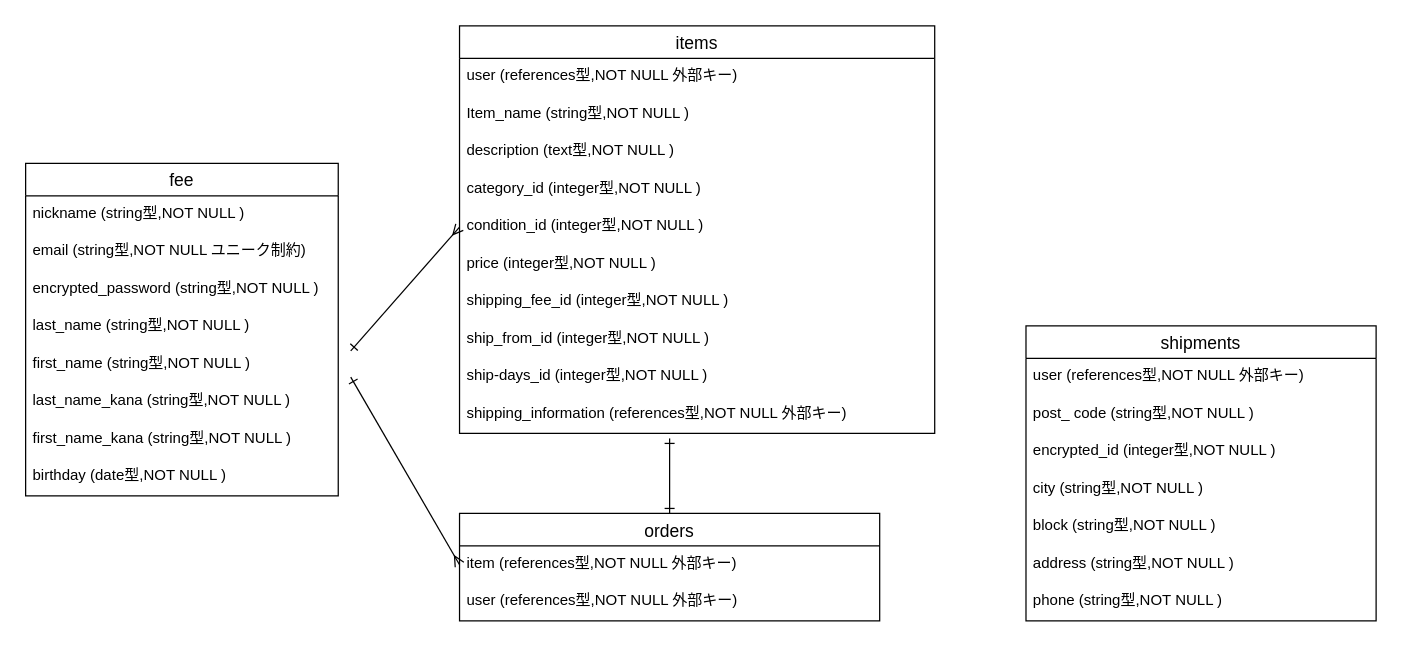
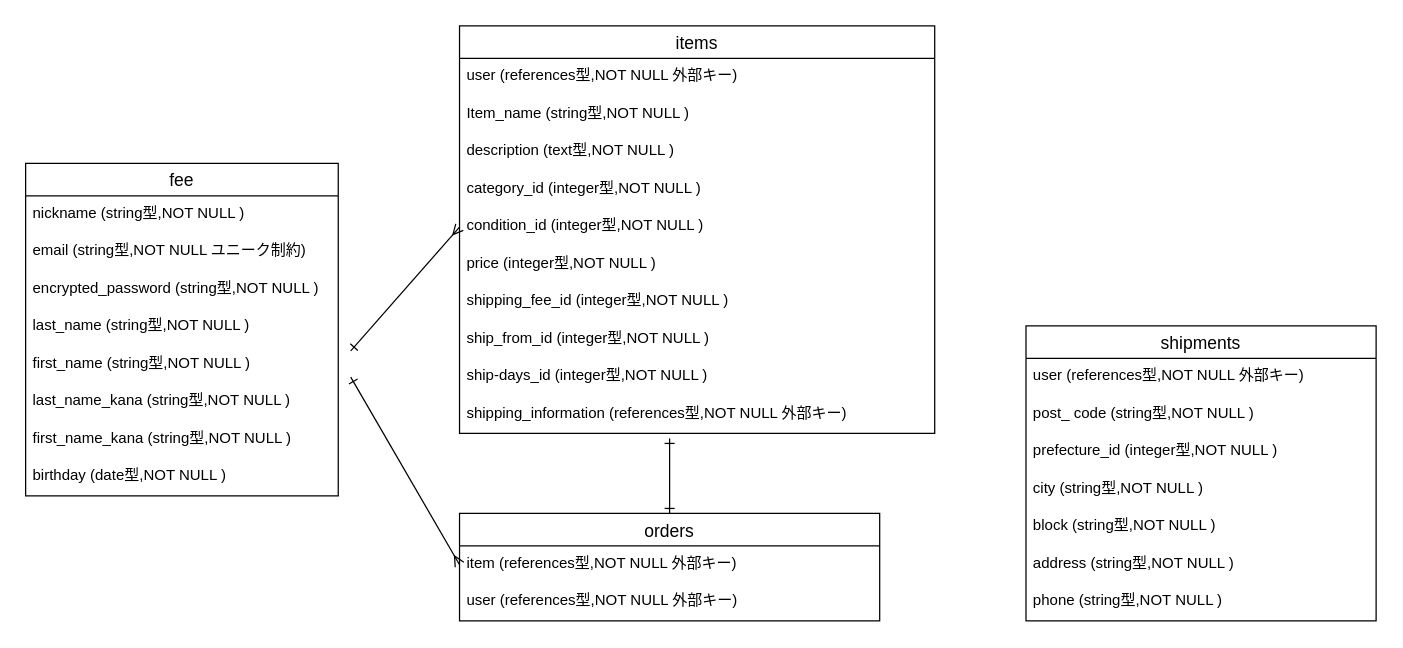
  <mxCell id="0" />
  <mxCell id="1" parent="0" />
  <mxCell id="2" value="fee" style="swimlane;fontStyle=0;childLayout=stackLayout;horizontal=1;startSize=26;horizontalStack=0;resizeParent=1;resizeParentMax=0;resizeLast=0;collapsible=1;marginBottom=0;align=center;fontSize=14;" parent="1" vertex="1"><mxGeometry x="20" y="130" width="250" height="266" as="geometry" /></mxCell>
  <mxCell id="3" value="nickname (string型,NOT NULL )" style="text;strokeColor=none;fillColor=none;spacingLeft=4;spacingRight=4;overflow=hidden;rotatable=0;points=[[0,0.5],[1,0.5]];portConstraint=eastwest;fontSize=12;" parent="2" vertex="1"><mxGeometry y="26" width="250" height="30" as="geometry" /></mxCell>
  <mxCell id="4" value="email (string型,NOT NULL ユニーク制約)" style="text;strokeColor=none;fillColor=none;spacingLeft=4;spacingRight=4;overflow=hidden;rotatable=0;points=[[0,0.5],[1,0.5]];portConstraint=eastwest;fontSize=12;" parent="2" vertex="1"><mxGeometry y="56" width="250" height="30" as="geometry" /></mxCell>
  <mxCell id="5" value="encrypted_password (string型,NOT NULL )" style="text;strokeColor=none;fillColor=none;spacingLeft=4;spacingRight=4;overflow=hidden;rotatable=0;points=[[0,0.5],[1,0.5]];portConstraint=eastwest;fontSize=12;" parent="2" vertex="1"><mxGeometry y="86" width="250" height="30" as="geometry" /></mxCell>
  <mxCell id="6" value="last_name (string型,NOT NULL )" style="text;strokeColor=none;fillColor=none;spacingLeft=4;spacingRight=4;overflow=hidden;rotatable=0;points=[[0,0.5],[1,0.5]];portConstraint=eastwest;fontSize=12;" parent="2" vertex="1"><mxGeometry y="116" width="250" height="30" as="geometry" /></mxCell>
  <mxCell id="7" value="first_name (string型,NOT NULL )" style="text;strokeColor=none;fillColor=none;spacingLeft=4;spacingRight=4;overflow=hidden;rotatable=0;points=[[0,0.5],[1,0.5]];portConstraint=eastwest;fontSize=12;" parent="2" vertex="1"><mxGeometry y="146" width="250" height="30" as="geometry" /></mxCell>
  <mxCell id="8" value="last_name_kana (string型,NOT NULL )" style="text;strokeColor=none;fillColor=none;spacingLeft=4;spacingRight=4;overflow=hidden;rotatable=0;points=[[0,0.5],[1,0.5]];portConstraint=eastwest;fontSize=12;" parent="2" vertex="1"><mxGeometry y="176" width="250" height="30" as="geometry" /></mxCell>
  <mxCell id="9" value="first_name_kana (string型,NOT NULL )" style="text;strokeColor=none;fillColor=none;spacingLeft=4;spacingRight=4;overflow=hidden;rotatable=0;points=[[0,0.5],[1,0.5]];portConstraint=eastwest;fontSize=12;" parent="2" vertex="1"><mxGeometry y="206" width="250" height="30" as="geometry" /></mxCell>
  <mxCell id="10" value="birthday (date型,NOT NULL )" style="text;strokeColor=none;fillColor=none;spacingLeft=4;spacingRight=4;overflow=hidden;rotatable=0;points=[[0,0.5],[1,0.5]];portConstraint=eastwest;fontSize=12;" parent="2" vertex="1"><mxGeometry y="236" width="250" height="30" as="geometry" /></mxCell>
  <mxCell id="11" value="items" style="swimlane;fontStyle=0;childLayout=stackLayout;horizontal=1;startSize=26;horizontalStack=0;resizeParent=1;resizeParentMax=0;resizeLast=0;collapsible=1;marginBottom=0;align=center;fontSize=14;" parent="1" vertex="1"><mxGeometry x="367" y="20" width="380" height="326" as="geometry" /></mxCell>
  <mxCell id="12" value="user (references型,NOT NULL 外部キー)" style="text;strokeColor=none;fillColor=none;spacingLeft=4;spacingRight=4;overflow=hidden;rotatable=0;points=[[0,0.5],[1,0.5]];portConstraint=eastwest;fontSize=12;" parent="11" vertex="1"><mxGeometry y="26" width="380" height="30" as="geometry" /></mxCell>
  <mxCell id="13" value="Item_name (string型,NOT NULL )" style="text;strokeColor=none;fillColor=none;spacingLeft=4;spacingRight=4;overflow=hidden;rotatable=0;points=[[0,0.5],[1,0.5]];portConstraint=eastwest;fontSize=12;" parent="11" vertex="1"><mxGeometry y="56" width="380" height="30" as="geometry" /></mxCell>
  <mxCell id="14" value="description (text型,NOT NULL )" style="text;strokeColor=none;fillColor=none;spacingLeft=4;spacingRight=4;overflow=hidden;rotatable=0;points=[[0,0.5],[1,0.5]];portConstraint=eastwest;fontSize=12;" parent="11" vertex="1"><mxGeometry y="86" width="380" height="30" as="geometry" /></mxCell>
  <mxCell id="15" value="category_id (integer型,NOT NULL )" style="text;strokeColor=none;fillColor=none;spacingLeft=4;spacingRight=4;overflow=hidden;rotatable=0;points=[[0,0.5],[1,0.5]];portConstraint=eastwest;fontSize=12;" parent="11" vertex="1"><mxGeometry y="116" width="380" height="30" as="geometry" /></mxCell>
  <mxCell id="16" value="condition_id (integer型,NOT NULL )" style="text;strokeColor=none;fillColor=none;spacingLeft=4;spacingRight=4;overflow=hidden;rotatable=0;points=[[0,0.5],[1,0.5]];portConstraint=eastwest;fontSize=12;" parent="11" vertex="1"><mxGeometry y="146" width="380" height="30" as="geometry" /></mxCell>
  <mxCell id="17" value="price (integer型,NOT NULL )&#10;" style="text;strokeColor=none;fillColor=none;spacingLeft=4;spacingRight=4;overflow=hidden;rotatable=0;points=[[0,0.5],[1,0.5]];portConstraint=eastwest;fontSize=12;" parent="11" vertex="1"><mxGeometry y="176" width="380" height="30" as="geometry" /></mxCell>
  <mxCell id="18" value="shipping_fee_id (integer型,NOT NULL )" style="text;strokeColor=none;fillColor=none;spacingLeft=4;spacingRight=4;overflow=hidden;rotatable=0;points=[[0,0.5],[1,0.5]];portConstraint=eastwest;fontSize=12;" parent="11" vertex="1"><mxGeometry y="206" width="380" height="30" as="geometry" /></mxCell>
  <mxCell id="19" value="ship_from_id (integer型,NOT NULL )" style="text;strokeColor=none;fillColor=none;spacingLeft=4;spacingRight=4;overflow=hidden;rotatable=0;points=[[0,0.5],[1,0.5]];portConstraint=eastwest;fontSize=12;" parent="11" vertex="1"><mxGeometry y="236" width="380" height="30" as="geometry" /></mxCell>
  <mxCell id="20" value="ship-days_id (integer型,NOT NULL )" style="text;strokeColor=none;fillColor=none;spacingLeft=4;spacingRight=4;overflow=hidden;rotatable=0;points=[[0,0.5],[1,0.5]];portConstraint=eastwest;fontSize=12;" parent="11" vertex="1"><mxGeometry y="266" width="380" height="30" as="geometry" /></mxCell>
  <mxCell id="21" value="shipping_information (references型,NOT NULL 外部キー)" style="text;strokeColor=none;fillColor=none;spacingLeft=4;spacingRight=4;overflow=hidden;rotatable=0;points=[[0,0.5],[1,0.5]];portConstraint=eastwest;fontSize=12;" parent="11" vertex="1"><mxGeometry y="296" width="380" height="30" as="geometry" /></mxCell>
  <mxCell id="22" style="edgeStyle=none;html=1;startArrow=ERone;startFill=0;endArrow=ERone;endFill=0;" parent="1" source="23" edge="1"><mxGeometry relative="1" as="geometry"><mxPoint x="535" y="350" as="targetPoint" /></mxGeometry></mxCell>
  <mxCell id="23" value="orders" style="swimlane;fontStyle=0;childLayout=stackLayout;horizontal=1;startSize=26;horizontalStack=0;resizeParent=1;resizeParentMax=0;resizeLast=0;collapsible=1;marginBottom=0;align=center;fontSize=14;" parent="1" vertex="1"><mxGeometry x="367" y="410" width="336" height="86" as="geometry" /></mxCell>
  <mxCell id="24" value="item (references型,NOT NULL 外部キー)" style="text;strokeColor=none;fillColor=none;spacingLeft=4;spacingRight=4;overflow=hidden;rotatable=0;points=[[0,0.5],[1,0.5]];portConstraint=eastwest;fontSize=12;" parent="23" vertex="1"><mxGeometry y="26" width="336" height="30" as="geometry" /></mxCell>
  <mxCell id="25" value="user (references型,NOT NULL 外部キー)" style="text;strokeColor=none;fillColor=none;spacingLeft=4;spacingRight=4;overflow=hidden;rotatable=0;points=[[0,0.5],[1,0.5]];portConstraint=eastwest;fontSize=12;" parent="23" vertex="1"><mxGeometry y="56" width="336" height="30" as="geometry" /></mxCell>
  <mxCell id="26" value="shipments" style="swimlane;fontStyle=0;childLayout=stackLayout;horizontal=1;startSize=26;horizontalStack=0;resizeParent=1;resizeParentMax=0;resizeLast=0;collapsible=1;marginBottom=0;align=center;fontSize=14;" parent="1" vertex="1"><mxGeometry x="820" y="260" width="280" height="236" as="geometry" /></mxCell>
  <mxCell id="27" value="user (references型,NOT NULL 外部キー)" style="text;strokeColor=none;fillColor=none;spacingLeft=4;spacingRight=4;overflow=hidden;rotatable=0;points=[[0,0.5],[1,0.5]];portConstraint=eastwest;fontSize=12;" parent="26" vertex="1"><mxGeometry y="26" width="280" height="30" as="geometry" /></mxCell>
  <mxCell id="28" value="post_ code (string型,NOT NULL )&#10;" style="text;strokeColor=none;fillColor=none;spacingLeft=4;spacingRight=4;overflow=hidden;rotatable=0;points=[[0,0.5],[1,0.5]];portConstraint=eastwest;fontSize=12;" parent="26" vertex="1"><mxGeometry y="56" width="280" height="30" as="geometry" /></mxCell>
- <mxCell id="29" value="encrypted_id (integer型,NOT NULL )" style="text;strokeColor=none;fillColor=none;spacingLeft=4;spacingRight=4;overflow=hidden;rotatable=0;points=[[0,0.5],[1,0.5]];portConstraint=eastwest;fontSize=12;" parent="26" vertex="1"><mxGeometry y="86" width="280" height="30" as="geometry" /></mxCell>
+ <mxCell id="29" value="prefecture_id (integer型,NOT NULL )" style="text;strokeColor=none;fillColor=none;spacingLeft=4;spacingRight=4;overflow=hidden;rotatable=0;points=[[0,0.5],[1,0.5]];portConstraint=eastwest;fontSize=12;" parent="26" vertex="1"><mxGeometry y="86" width="280" height="30" as="geometry" /></mxCell>
  <mxCell id="30" value="city (string型,NOT NULL )" style="text;strokeColor=none;fillColor=none;spacingLeft=4;spacingRight=4;overflow=hidden;rotatable=0;points=[[0,0.5],[1,0.5]];portConstraint=eastwest;fontSize=12;" parent="26" vertex="1"><mxGeometry y="116" width="280" height="30" as="geometry" /></mxCell>
  <mxCell id="31" value="block (string型,NOT NULL )" style="text;strokeColor=none;fillColor=none;spacingLeft=4;spacingRight=4;overflow=hidden;rotatable=0;points=[[0,0.5],[1,0.5]];portConstraint=eastwest;fontSize=12;" parent="26" vertex="1"><mxGeometry y="146" width="280" height="30" as="geometry" /></mxCell>
  <mxCell id="32" value="address (string型,NOT NULL )" style="text;strokeColor=none;fillColor=none;spacingLeft=4;spacingRight=4;overflow=hidden;rotatable=0;points=[[0,0.5],[1,0.5]];portConstraint=eastwest;fontSize=12;" parent="26" vertex="1"><mxGeometry y="176" width="280" height="30" as="geometry" /></mxCell>
  <mxCell id="33" value="phone (string型,NOT NULL )&#10;" style="text;strokeColor=none;fillColor=none;spacingLeft=4;spacingRight=4;overflow=hidden;rotatable=0;points=[[0,0.5],[1,0.5]];portConstraint=eastwest;fontSize=12;" parent="26" vertex="1"><mxGeometry y="206" width="280" height="30" as="geometry" /></mxCell>
  <mxCell id="34" style="html=1;entryX=0;entryY=0.5;entryDx=0;entryDy=0;endArrow=ERmany;endFill=0;startArrow=ERone;startFill=0;" parent="1" target="16" edge="1"><mxGeometry relative="1" as="geometry"><mxPoint x="280" y="280" as="sourcePoint" /></mxGeometry></mxCell>
  <mxCell id="35" style="html=1;entryX=0;entryY=0.5;entryDx=0;entryDy=0;endArrow=ERmany;endFill=0;startArrow=ERone;startFill=0;exitX=1;exitY=0.5;exitDx=0;exitDy=0;" parent="1" target="24" edge="1"><mxGeometry relative="1" as="geometry"><mxPoint x="280" y="301" as="sourcePoint" /><mxPoint x="377" y="161" as="targetPoint" /></mxGeometry></mxCell>
